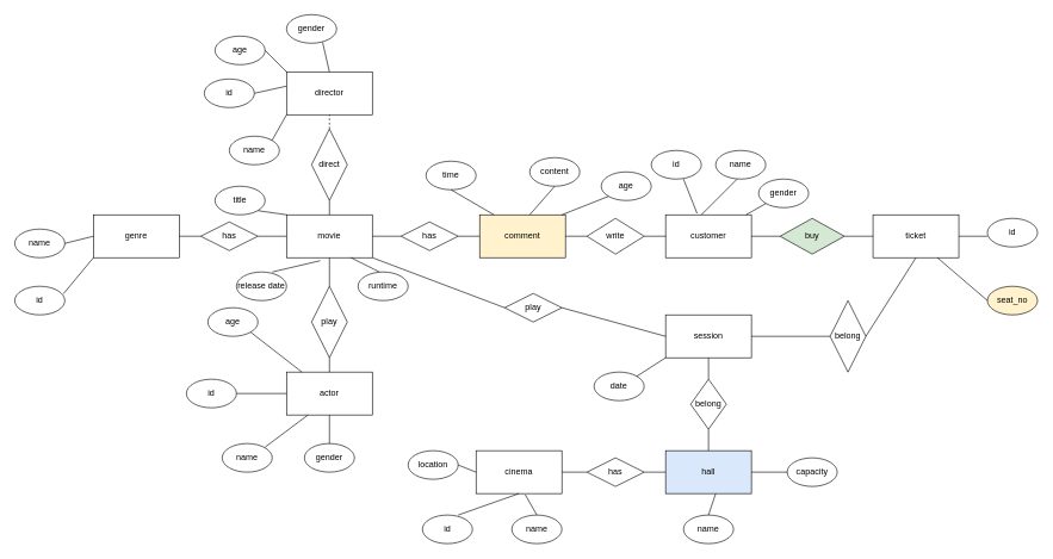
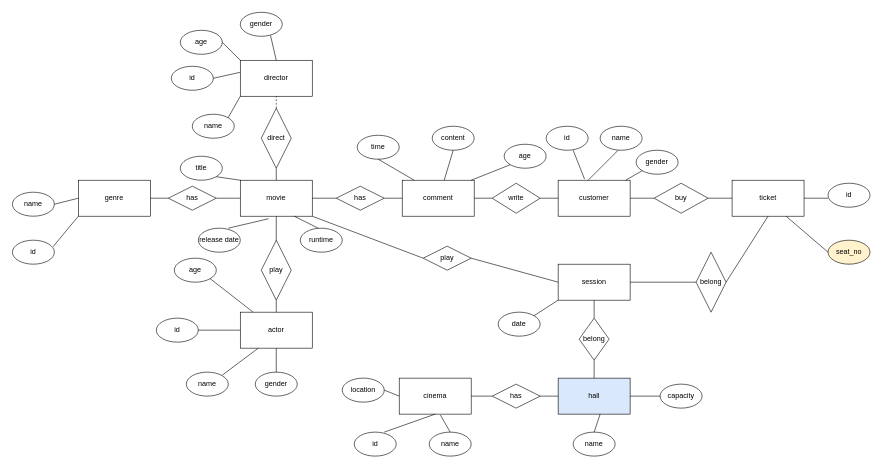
  <mxCell id="0" />
  <mxCell id="1" parent="0" />
  <mxCell id="2" value="movie" style="rounded=0;whiteSpace=wrap;html=1;" vertex="1" parent="1"><mxGeometry x="400" y="300" width="120" height="60" as="geometry" /></mxCell>
- <mxCell id="3" value="comment" style="rounded=0;whiteSpace=wrap;html=1;fillColor=#fff2cc;" vertex="1" parent="1"><mxGeometry x="670" y="300" width="120" height="60" as="geometry" /></mxCell>
+ <mxCell id="3" value="comment" style="rounded=0;whiteSpace=wrap;html=1;" vertex="1" parent="1"><mxGeometry x="670" y="300" width="120" height="60" as="geometry" /></mxCell>
  <mxCell id="4" value="customer" style="rounded=0;whiteSpace=wrap;html=1;" vertex="1" parent="1"><mxGeometry x="930" y="300" width="120" height="60" as="geometry" /></mxCell>
  <mxCell id="5" value="ticket" style="rounded=0;whiteSpace=wrap;html=1;" vertex="1" parent="1"><mxGeometry x="1220" y="300" width="120" height="60" as="geometry" /></mxCell>
  <mxCell id="6" value="director" style="rounded=0;whiteSpace=wrap;html=1;" vertex="1" parent="1"><mxGeometry x="400" y="100" width="120" height="60" as="geometry" /></mxCell>
  <mxCell id="7" value="actor" style="rounded=0;whiteSpace=wrap;html=1;" vertex="1" parent="1"><mxGeometry x="400" y="520" width="120" height="60" as="geometry" /></mxCell>
  <mxCell id="8" value="cinema" style="rounded=0;whiteSpace=wrap;html=1;" vertex="1" parent="1"><mxGeometry x="665" y="630" width="120" height="60" as="geometry" /></mxCell>
  <mxCell id="9" value="session" style="rounded=0;whiteSpace=wrap;html=1;" vertex="1" parent="1"><mxGeometry x="930" y="440" width="120" height="60" as="geometry" /></mxCell>
  <mxCell id="10" value="genre" style="rounded=0;whiteSpace=wrap;html=1;" vertex="1" parent="1"><mxGeometry x="130" y="300" width="120" height="60" as="geometry" /></mxCell>
  <mxCell id="11" value="hall" style="rounded=0;whiteSpace=wrap;html=1;fillColor=#dae8fc;" vertex="1" parent="1"><mxGeometry x="930" y="630" width="120" height="60" as="geometry" /></mxCell>
  <mxCell id="12" value="direct" style="rhombus;whiteSpace=wrap;html=1;" vertex="1" parent="1"><mxGeometry x="435" y="180" width="50" height="100" as="geometry" /></mxCell>
  <mxCell id="13" value="belong" style="rhombus;whiteSpace=wrap;html=1;" vertex="1" parent="1"><mxGeometry x="1160" y="420" width="50" height="100" as="geometry" /></mxCell>
  <mxCell id="14" value="play" style="rhombus;whiteSpace=wrap;html=1;" vertex="1" parent="1"><mxGeometry x="435" y="400" width="50" height="100" as="geometry" /></mxCell>
- <mxCell id="15" value="buy" style="rhombus;whiteSpace=wrap;html=1;fillColor=#d5e8d4;" vertex="1" parent="1"><mxGeometry x="1090" y="305" width="90" height="50" as="geometry" /></mxCell>
+ <mxCell id="15" value="buy" style="rhombus;whiteSpace=wrap;html=1;" vertex="1" parent="1"><mxGeometry x="1090" y="305" width="90" height="50" as="geometry" /></mxCell>
  <mxCell id="16" value="" style="endArrow=none;html=1;exitX=0.5;exitY=0;exitDx=0;exitDy=0;" edge="1" parent="1" source="7"><mxGeometry width="50" height="50" relative="1" as="geometry"><mxPoint x="410" y="550" as="sourcePoint" /><mxPoint x="460" y="500" as="targetPoint" /></mxGeometry></mxCell>
  <mxCell id="17" value="" style="endArrow=none;html=1;exitX=0.5;exitY=0;exitDx=0;exitDy=0;" edge="1" parent="1" source="14"><mxGeometry width="50" height="50" relative="1" as="geometry"><mxPoint x="410" y="410" as="sourcePoint" /><mxPoint x="460" y="360" as="targetPoint" /></mxGeometry></mxCell>
  <mxCell id="18" value="" style="endArrow=none;html=1;entryX=0.5;entryY=1;entryDx=0;entryDy=0;exitX=0.5;exitY=0;exitDx=0;exitDy=0;dashed=1;" edge="1" parent="1" source="12" target="6"><mxGeometry width="50" height="50" relative="1" as="geometry"><mxPoint x="550" y="390" as="sourcePoint" /><mxPoint x="600" y="340" as="targetPoint" /></mxGeometry></mxCell>
  <mxCell id="19" value="" style="endArrow=none;html=1;exitX=0.5;exitY=0;exitDx=0;exitDy=0;" edge="1" parent="1" source="2"><mxGeometry width="50" height="50" relative="1" as="geometry"><mxPoint x="410" y="330" as="sourcePoint" /><mxPoint x="460" y="280" as="targetPoint" /></mxGeometry></mxCell>
  <mxCell id="20" value="has" style="rhombus;whiteSpace=wrap;html=1;" vertex="1" parent="1"><mxGeometry y="310" width="80" height="40" as="geometry" x="280" /></mxCell>
  <mxCell id="21" value="" style="endArrow=none;html=1;exitX=1;exitY=0.5;exitDx=0;exitDy=0;" edge="1" parent="1" source="20"><mxGeometry width="50" height="50" relative="1" as="geometry"><mxPoint x="350" y="380" as="sourcePoint" /><mxPoint x="400" y="330" as="targetPoint" /></mxGeometry></mxCell>
  <mxCell id="22" value="" style="endArrow=none;html=1;exitX=1;exitY=0.5;exitDx=0;exitDy=0;" edge="1" parent="1" source="10"><mxGeometry width="50" height="50" relative="1" as="geometry"><mxPoint x="230" y="380" as="sourcePoint" /><mxPoint y="330" as="targetPoint" x="280" /></mxGeometry></mxCell>
  <mxCell id="23" value="write" style="rhombus;whiteSpace=wrap;html=1;" vertex="1" parent="1"><mxGeometry x="820" y="305" width="80" height="50" as="geometry" /></mxCell>
  <mxCell id="24" value="has" style="rhombus;whiteSpace=wrap;html=1;" vertex="1" parent="1"><mxGeometry x="560" y="310" width="80" height="40" as="geometry" /></mxCell>
  <mxCell id="25" value="" style="endArrow=none;html=1;exitX=1;exitY=0.5;exitDx=0;exitDy=0;" edge="1" parent="1" source="15"><mxGeometry width="50" height="50" relative="1" as="geometry"><mxPoint x="1170" y="380" as="sourcePoint" /><mxPoint x="1220" y="330" as="targetPoint" /></mxGeometry></mxCell>
  <mxCell id="26" value="" style="endArrow=none;html=1;" edge="1" parent="1" source="24"><mxGeometry width="50" height="50" relative="1" as="geometry"><mxPoint x="620" y="380" as="sourcePoint" /><mxPoint x="670" y="330" as="targetPoint" /></mxGeometry></mxCell>
  <mxCell id="27" value="" style="endArrow=none;html=1;exitX=1;exitY=0.5;exitDx=0;exitDy=0;" edge="1" parent="1" source="2"><mxGeometry width="50" height="50" relative="1" as="geometry"><mxPoint x="510" y="380" as="sourcePoint" /><mxPoint x="560" y="330" as="targetPoint" /></mxGeometry></mxCell>
  <mxCell id="28" value="" style="endArrow=none;html=1;exitX=1;exitY=0.5;exitDx=0;exitDy=0;" edge="1" parent="1" source="4"><mxGeometry width="50" height="50" relative="1" as="geometry"><mxPoint x="1040" y="380" as="sourcePoint" /><mxPoint x="1090" y="330" as="targetPoint" /><Array as="points" /></mxGeometry></mxCell>
  <mxCell id="29" value="" style="endArrow=none;html=1;exitX=1;exitY=0.5;exitDx=0;exitDy=0;" edge="1" parent="1" source="23"><mxGeometry width="50" height="50" relative="1" as="geometry"><mxPoint x="880" y="380" as="sourcePoint" /><mxPoint x="930" y="330" as="targetPoint" /></mxGeometry></mxCell>
  <mxCell id="30" value="" style="endArrow=none;html=1;exitX=1;exitY=0.5;exitDx=0;exitDy=0;" edge="1" parent="1" source="3"><mxGeometry width="50" height="50" relative="1" as="geometry"><mxPoint x="770" y="380" as="sourcePoint" /><mxPoint x="820" y="330" as="targetPoint" /></mxGeometry></mxCell>
  <mxCell id="31" value="" style="endArrow=none;html=1;exitX=1;exitY=1;exitDx=0;exitDy=0;" edge="1" parent="1" source="2"><mxGeometry width="50" height="50" relative="1" as="geometry"><mxPoint x="655" y="480" as="sourcePoint" /><mxPoint x="705" y="430" as="targetPoint" /></mxGeometry></mxCell>
  <mxCell id="32" value="" style="endArrow=none;html=1;exitX=1;exitY=0.5;exitDx=0;exitDy=0;" edge="1" parent="1" source="36"><mxGeometry width="50" height="50" relative="1" as="geometry"><mxPoint x="880" y="520" as="sourcePoint" /><mxPoint x="930" y="470" as="targetPoint" /></mxGeometry></mxCell>
  <mxCell id="33" value="" style="endArrow=none;html=1;exitX=0.5;exitY=0;exitDx=0;exitDy=0;" edge="1" parent="1" source="37"><mxGeometry width="50" height="50" relative="1" as="geometry"><mxPoint x="940" y="550" as="sourcePoint" /><mxPoint x="990" y="500" as="targetPoint" /></mxGeometry></mxCell>
  <mxCell id="34" value="" style="endArrow=none;html=1;exitX=1;exitY=0.5;exitDx=0;exitDy=0;" edge="1" parent="1" source="9"><mxGeometry width="50" height="50" relative="1" as="geometry"><mxPoint x="1110" y="520" as="sourcePoint" /><mxPoint x="1160" y="470" as="targetPoint" /></mxGeometry></mxCell>
  <mxCell id="35" value="" style="endArrow=none;html=1;exitX=1;exitY=0.5;exitDx=0;exitDy=0;" edge="1" parent="1" source="13"><mxGeometry width="50" height="50" relative="1" as="geometry"><mxPoint x="1230" y="410" as="sourcePoint" /><mxPoint x="1280" y="360" as="targetPoint" /></mxGeometry></mxCell>
  <mxCell id="36" value="play" style="rhombus;whiteSpace=wrap;html=1;" vertex="1" parent="1"><mxGeometry x="705" y="410" width="80" height="40" as="geometry" /></mxCell>
  <mxCell id="37" value="belong" style="rhombus;whiteSpace=wrap;html=1;" vertex="1" parent="1"><mxGeometry x="965" y="530" width="50" height="70" as="geometry" /></mxCell>
  <mxCell id="38" value="" style="endArrow=none;html=1;" edge="1" parent="1" source="11"><mxGeometry width="50" height="50" relative="1" as="geometry"><mxPoint x="940" y="650" as="sourcePoint" /><mxPoint x="990" y="600" as="targetPoint" /></mxGeometry></mxCell>
  <mxCell id="39" value="has" style="rhombus;whiteSpace=wrap;html=1;" vertex="1" parent="1"><mxGeometry x="820" y="640" width="80" height="40" as="geometry" /></mxCell>
  <mxCell id="40" value="" style="endArrow=none;html=1;exitX=1;exitY=0.5;exitDx=0;exitDy=0;" edge="1" parent="1" source="39"><mxGeometry width="50" height="50" relative="1" as="geometry"><mxPoint x="880" y="710" as="sourcePoint" /><mxPoint x="930" y="660" as="targetPoint" /></mxGeometry></mxCell>
  <mxCell id="41" value="" style="endArrow=none;html=1;exitX=1;exitY=0.5;exitDx=0;exitDy=0;" edge="1" parent="1" source="8"><mxGeometry width="50" height="50" relative="1" as="geometry"><mxPoint x="770" y="710" as="sourcePoint" /><mxPoint x="820" y="660" as="targetPoint" /></mxGeometry></mxCell>
  <mxCell id="42" value="age" style="ellipse;whiteSpace=wrap;html=1;" vertex="1" parent="1"><mxGeometry x="300" width="70" height="40" as="geometry" y="50" /></mxCell>
  <mxCell id="43" value="name" style="ellipse;whiteSpace=wrap;html=1;" vertex="1" parent="1"><mxGeometry x="320" y="190" width="70" height="40" as="geometry" /></mxCell>
  <mxCell id="44" value="id" style="ellipse;whiteSpace=wrap;html=1;" vertex="1" parent="1"><mxGeometry x="285" y="110" width="70" height="40" as="geometry" /></mxCell>
  <mxCell id="45" value="id" style="ellipse;whiteSpace=wrap;html=1;" vertex="1" parent="1"><mxGeometry x="20" y="400" width="70" height="40" as="geometry" /></mxCell>
  <mxCell id="46" value="time" style="ellipse;whiteSpace=wrap;html=1;" vertex="1" parent="1"><mxGeometry x="595" y="225" width="70" height="40" as="geometry" /></mxCell>
  <mxCell id="47" value="name" style="ellipse;whiteSpace=wrap;html=1;" vertex="1" parent="1"><mxGeometry x="20" y="320" width="70" height="40" as="geometry" /></mxCell>
  <mxCell id="48" value="gender" style="ellipse;whiteSpace=wrap;html=1;" vertex="1" parent="1"><mxGeometry x="400" y="20" width="70" height="40" as="geometry" /></mxCell>
  <mxCell id="49" value="gender" style="ellipse;whiteSpace=wrap;html=1;" vertex="1" parent="1"><mxGeometry x="425" y="620" width="70" height="40" as="geometry" /></mxCell>
  <mxCell id="50" value="name" style="ellipse;whiteSpace=wrap;html=1;" vertex="1" parent="1"><mxGeometry x="310" y="620" width="70" height="40" as="geometry" /></mxCell>
  <mxCell id="51" value="id" style="ellipse;whiteSpace=wrap;html=1;" vertex="1" parent="1"><mxGeometry x="260" y="530" width="70" height="40" as="geometry" /></mxCell>
  <mxCell id="52" value="age" style="ellipse;whiteSpace=wrap;html=1;" vertex="1" parent="1"><mxGeometry x="290" y="430" width="70" height="40" as="geometry" /></mxCell>
  <mxCell id="53" value="id" style="ellipse;whiteSpace=wrap;html=1;" vertex="1" parent="1"><mxGeometry x="590" y="720" width="70" height="40" as="geometry" /></mxCell>
  <mxCell id="54" value="name" style="ellipse;whiteSpace=wrap;html=1;" vertex="1" parent="1"><mxGeometry x="715" y="720" width="70" height="40" as="geometry" /></mxCell>
- <mxCell id="55" value="content" style="ellipse;whiteSpace=wrap;html=1;" vertex="1" parent="1"><mxGeometry x="740" y="220" width="70" height="40" as="geometry" /></mxCell>
+ <mxCell id="55" value="content" style="ellipse;whiteSpace=wrap;html=1;" vertex="1" parent="1"><mxGeometry x="720" y="210" width="70" height="40" as="geometry" /></mxCell>
  <mxCell id="56" value="age" style="ellipse;whiteSpace=wrap;html=1;" vertex="1" parent="1"><mxGeometry x="840" y="240" width="70" height="40" as="geometry" /></mxCell>
  <mxCell id="57" value="name" style="ellipse;whiteSpace=wrap;html=1;" vertex="1" parent="1"><mxGeometry x="1000" y="210" width="70" height="40" as="geometry" /></mxCell>
  <mxCell id="58" value="id" style="ellipse;whiteSpace=wrap;html=1;" vertex="1" parent="1"><mxGeometry x="910" y="210" width="70" height="40" as="geometry" /></mxCell>
  <mxCell id="59" value="gender" style="ellipse;whiteSpace=wrap;html=1;" vertex="1" parent="1"><mxGeometry x="1060" y="250" width="70" height="40" as="geometry" /></mxCell>
  <mxCell id="60" value="id" style="ellipse;whiteSpace=wrap;html=1;" vertex="1" parent="1"><mxGeometry x="1380" y="305" width="70" height="40" as="geometry" /></mxCell>
  <mxCell id="61" value="seat_no" style="ellipse;whiteSpace=wrap;html=1;fillColor=#fff2cc;" vertex="1" parent="1"><mxGeometry x="1380" y="400" width="70" height="40" as="geometry" /></mxCell>
  <mxCell id="62" value="date" style="ellipse;whiteSpace=wrap;html=1;" vertex="1" parent="1"><mxGeometry x="830" y="520" width="70" height="40" as="geometry" /></mxCell>
  <mxCell id="63" value="capacity" style="ellipse;whiteSpace=wrap;html=1;" vertex="1" parent="1"><mxGeometry x="1100" y="640" width="70" height="40" as="geometry" /></mxCell>
  <mxCell id="64" value="name" style="ellipse;whiteSpace=wrap;html=1;" vertex="1" parent="1"><mxGeometry x="955" y="720" width="70" height="40" as="geometry" /></mxCell>
  <mxCell id="65" value="location" style="ellipse;whiteSpace=wrap;html=1;" vertex="1" parent="1"><mxGeometry x="570" y="630" width="70" height="40" as="geometry" /></mxCell>
  <mxCell id="66" value="" style="endArrow=none;html=1;entryX=0.572;entryY=1.023;entryDx=0;entryDy=0;entryPerimeter=0;" edge="1" parent="1" target="8"><mxGeometry width="50" height="50" relative="1" as="geometry"><mxPoint x="750" y="720" as="sourcePoint" /><mxPoint x="800" y="670" as="targetPoint" /></mxGeometry></mxCell>
  <mxCell id="67" value="" style="endArrow=none;html=1;entryX=0.5;entryY=1;entryDx=0;entryDy=0;" edge="1" parent="1" target="8"><mxGeometry width="50" height="50" relative="1" as="geometry"><mxPoint x="640" y="720" as="sourcePoint" /><mxPoint x="690" y="670" as="targetPoint" /></mxGeometry></mxCell>
  <mxCell id="68" value="" style="endArrow=none;html=1;entryX=0.5;entryY=1;entryDx=0;entryDy=0;" edge="1" parent="1" target="7"><mxGeometry width="50" height="50" relative="1" as="geometry"><mxPoint x="460" y="620" as="sourcePoint" /><mxPoint x="510" y="570" as="targetPoint" /></mxGeometry></mxCell>
  <mxCell id="69" value="" style="endArrow=none;html=1;entryX=0.25;entryY=1;entryDx=0;entryDy=0;" edge="1" parent="1" target="7"><mxGeometry width="50" height="50" relative="1" as="geometry"><mxPoint x="370" y="625" as="sourcePoint" /><mxPoint x="420" y="575" as="targetPoint" /></mxGeometry></mxCell>
  <mxCell id="70" value="" style="endArrow=none;html=1;entryX=1;entryY=1;entryDx=0;entryDy=0;" edge="1" parent="1" source="7" target="52"><mxGeometry width="50" height="50" relative="1" as="geometry"><mxPoint x="340" y="520" as="sourcePoint" /><mxPoint x="390" y="470" as="targetPoint" /></mxGeometry></mxCell>
  <mxCell id="71" value="" style="endArrow=none;html=1;exitX=1;exitY=0.5;exitDx=0;exitDy=0;" edge="1" parent="1" source="51"><mxGeometry width="50" height="50" relative="1" as="geometry"><mxPoint x="350" y="600" as="sourcePoint" /><mxPoint x="400" y="550" as="targetPoint" /></mxGeometry></mxCell>
  <mxCell id="72" value="" style="endArrow=none;html=1;entryX=0;entryY=0;entryDx=0;entryDy=0;" edge="1" parent="1" target="6"><mxGeometry width="50" height="50" relative="1" as="geometry"><mxPoint x="370" y="70" as="sourcePoint" /><mxPoint x="420" y="20" as="targetPoint" /></mxGeometry></mxCell>
  <mxCell id="73" value="" style="endArrow=none;html=1;exitX=1;exitY=0.5;exitDx=0;exitDy=0;" edge="1" parent="1" source="44"><mxGeometry width="50" height="50" relative="1" as="geometry"><mxPoint x="350" y="170" as="sourcePoint" /><mxPoint x="400" y="120" as="targetPoint" /></mxGeometry></mxCell>
  <mxCell id="74" value="" style="endArrow=none;html=1;exitX=1;exitY=0;exitDx=0;exitDy=0;" edge="1" parent="1" source="43"><mxGeometry width="50" height="50" relative="1" as="geometry"><mxPoint x="350" y="210" as="sourcePoint" /><mxPoint x="400" y="160" as="targetPoint" /></mxGeometry></mxCell>
  <mxCell id="75" value="" style="endArrow=none;html=1;entryX=0.72;entryY=0.965;entryDx=0;entryDy=0;entryPerimeter=0;" edge="1" parent="1" target="48"><mxGeometry width="50" height="50" relative="1" as="geometry"><mxPoint x="460" y="100" as="sourcePoint" /><mxPoint x="510" as="targetPoint" y="50" /></mxGeometry></mxCell>
  <mxCell id="76" value="" style="endArrow=none;html=1;exitX=0.971;exitY=0.265;exitDx=0;exitDy=0;exitPerimeter=0;" edge="1" parent="1" source="45"><mxGeometry width="50" height="50" relative="1" as="geometry"><mxPoint x="80" y="410" as="sourcePoint" /><mxPoint x="130" y="360" as="targetPoint" /></mxGeometry></mxCell>
  <mxCell id="77" value="" style="endArrow=none;html=1;exitX=1;exitY=0.5;exitDx=0;exitDy=0;" edge="1" parent="1" source="47"><mxGeometry width="50" height="50" relative="1" as="geometry"><mxPoint x="80" y="380" as="sourcePoint" /><mxPoint x="130" y="330" as="targetPoint" /></mxGeometry></mxCell>
  <mxCell id="78" value="" style="endArrow=none;html=1;exitX=0.75;exitY=1;exitDx=0;exitDy=0;" edge="1" parent="1" source="5"><mxGeometry width="50" height="50" relative="1" as="geometry"><mxPoint x="1330" y="470" as="sourcePoint" /><mxPoint x="1380" y="420" as="targetPoint" /></mxGeometry></mxCell>
  <mxCell id="79" value="" style="endArrow=none;html=1;exitX=1;exitY=0.5;exitDx=0;exitDy=0;" edge="1" parent="1" source="5"><mxGeometry width="50" height="50" relative="1" as="geometry"><mxPoint x="1330" y="380" as="sourcePoint" /><mxPoint x="1380" y="330" as="targetPoint" /></mxGeometry></mxCell>
  <mxCell id="80" value="" style="endArrow=none;html=1;entryX=0;entryY=1;entryDx=0;entryDy=0;" edge="1" parent="1" source="4" target="59"><mxGeometry width="50" height="50" relative="1" as="geometry"><mxPoint x="1020" y="330" as="sourcePoint" /><mxPoint x="1070" y="280" as="targetPoint" /></mxGeometry></mxCell>
  <mxCell id="81" value="" style="endArrow=none;html=1;" edge="1" parent="1"><mxGeometry width="50" height="50" relative="1" as="geometry"><mxPoint x="980" y="300" as="sourcePoint" /><mxPoint x="1030" y="250" as="targetPoint" /></mxGeometry></mxCell>
  <mxCell id="82" value="" style="endArrow=none;html=1;" edge="1" parent="1"><mxGeometry width="50" height="50" relative="1" as="geometry"><mxPoint x="974" y="298" as="sourcePoint" /><mxPoint x="955" y="250" as="targetPoint" /></mxGeometry></mxCell>
  <mxCell id="83" value="" style="endArrow=none;html=1;entryX=0;entryY=1;entryDx=0;entryDy=0;" edge="1" parent="1" target="56"><mxGeometry width="50" height="50" relative="1" as="geometry"><mxPoint x="785" y="300" as="sourcePoint" /><mxPoint x="835" y="250" as="targetPoint" /></mxGeometry></mxCell>
  <mxCell id="84" value="" style="endArrow=none;html=1;entryX=0.5;entryY=1;entryDx=0;entryDy=0;" edge="1" parent="1" target="55"><mxGeometry width="50" height="50" relative="1" as="geometry"><mxPoint x="740" y="300" as="sourcePoint" /><mxPoint x="790" y="250" as="targetPoint" /></mxGeometry></mxCell>
  <mxCell id="85" value="" style="endArrow=none;html=1;entryX=0.5;entryY=1;entryDx=0;entryDy=0;" edge="1" parent="1" target="46"><mxGeometry width="50" height="50" relative="1" as="geometry"><mxPoint x="690" y="300" as="sourcePoint" /><mxPoint x="740" y="250" as="targetPoint" /></mxGeometry></mxCell>
  <mxCell id="86" value="" style="endArrow=none;html=1;exitX=0.5;exitY=0;exitDx=0;exitDy=0;" edge="1" parent="1" source="64"><mxGeometry width="50" height="50" relative="1" as="geometry"><mxPoint x="950" y="740" as="sourcePoint" /><mxPoint x="1000" y="690" as="targetPoint" /></mxGeometry></mxCell>
  <mxCell id="87" value="" style="endArrow=none;html=1;exitX=0.75;exitY=1;exitDx=0;exitDy=0;" edge="1" parent="1" source="2"><mxGeometry width="50" height="50" relative="1" as="geometry"><mxPoint x="480" y="430" as="sourcePoint" /><mxPoint x="530" y="380" as="targetPoint" /></mxGeometry></mxCell>
  <mxCell id="88" value="" style="endArrow=none;html=1;entryX=0.393;entryY=1.07;entryDx=0;entryDy=0;entryPerimeter=0;" edge="1" parent="1" target="2"><mxGeometry width="50" height="50" relative="1" as="geometry"><mxPoint x="380" y="380" as="sourcePoint" /><mxPoint x="430" y="330" as="targetPoint" /></mxGeometry></mxCell>
  <mxCell id="89" value="" style="endArrow=none;html=1;exitX=1;exitY=1;exitDx=0;exitDy=0;" edge="1" parent="1" source="93"><mxGeometry width="50" height="50" relative="1" as="geometry"><mxPoint x="350" y="350" as="sourcePoint" /><mxPoint x="400" y="300" as="targetPoint" /><Array as="points" /></mxGeometry></mxCell>
  <mxCell id="90" value="" style="endArrow=none;html=1;exitX=1;exitY=0;exitDx=0;exitDy=0;" edge="1" parent="1" source="62"><mxGeometry width="50" height="50" relative="1" as="geometry"><mxPoint x="880" y="550" as="sourcePoint" /><mxPoint x="930" y="500" as="targetPoint" /></mxGeometry></mxCell>
  <mxCell id="91" value="" style="endArrow=none;html=1;exitX=1;exitY=0.5;exitDx=0;exitDy=0;" edge="1" parent="1" source="65"><mxGeometry width="50" height="50" relative="1" as="geometry"><mxPoint x="615" y="710" as="sourcePoint" /><mxPoint x="665" y="660" as="targetPoint" /></mxGeometry></mxCell>
  <mxCell id="92" value="" style="endArrow=none;html=1;exitX=1;exitY=0.5;exitDx=0;exitDy=0;" edge="1" parent="1" source="11"><mxGeometry width="50" height="50" relative="1" as="geometry"><mxPoint x="1050" y="710" as="sourcePoint" /><mxPoint x="1100" y="660" as="targetPoint" /></mxGeometry></mxCell>
  <mxCell id="93" value="title" style="ellipse;whiteSpace=wrap;html=1;" vertex="1" parent="1"><mxGeometry x="300" y="260" width="70" height="40" as="geometry" /></mxCell>
  <mxCell id="94" value="release date" style="ellipse;whiteSpace=wrap;html=1;" vertex="1" parent="1"><mxGeometry x="330" y="380" width="70" height="40" as="geometry" /></mxCell>
  <mxCell id="95" value="runtime" style="ellipse;whiteSpace=wrap;html=1;" vertex="1" parent="1"><mxGeometry x="500" y="380" width="70" height="40" as="geometry" /></mxCell>
